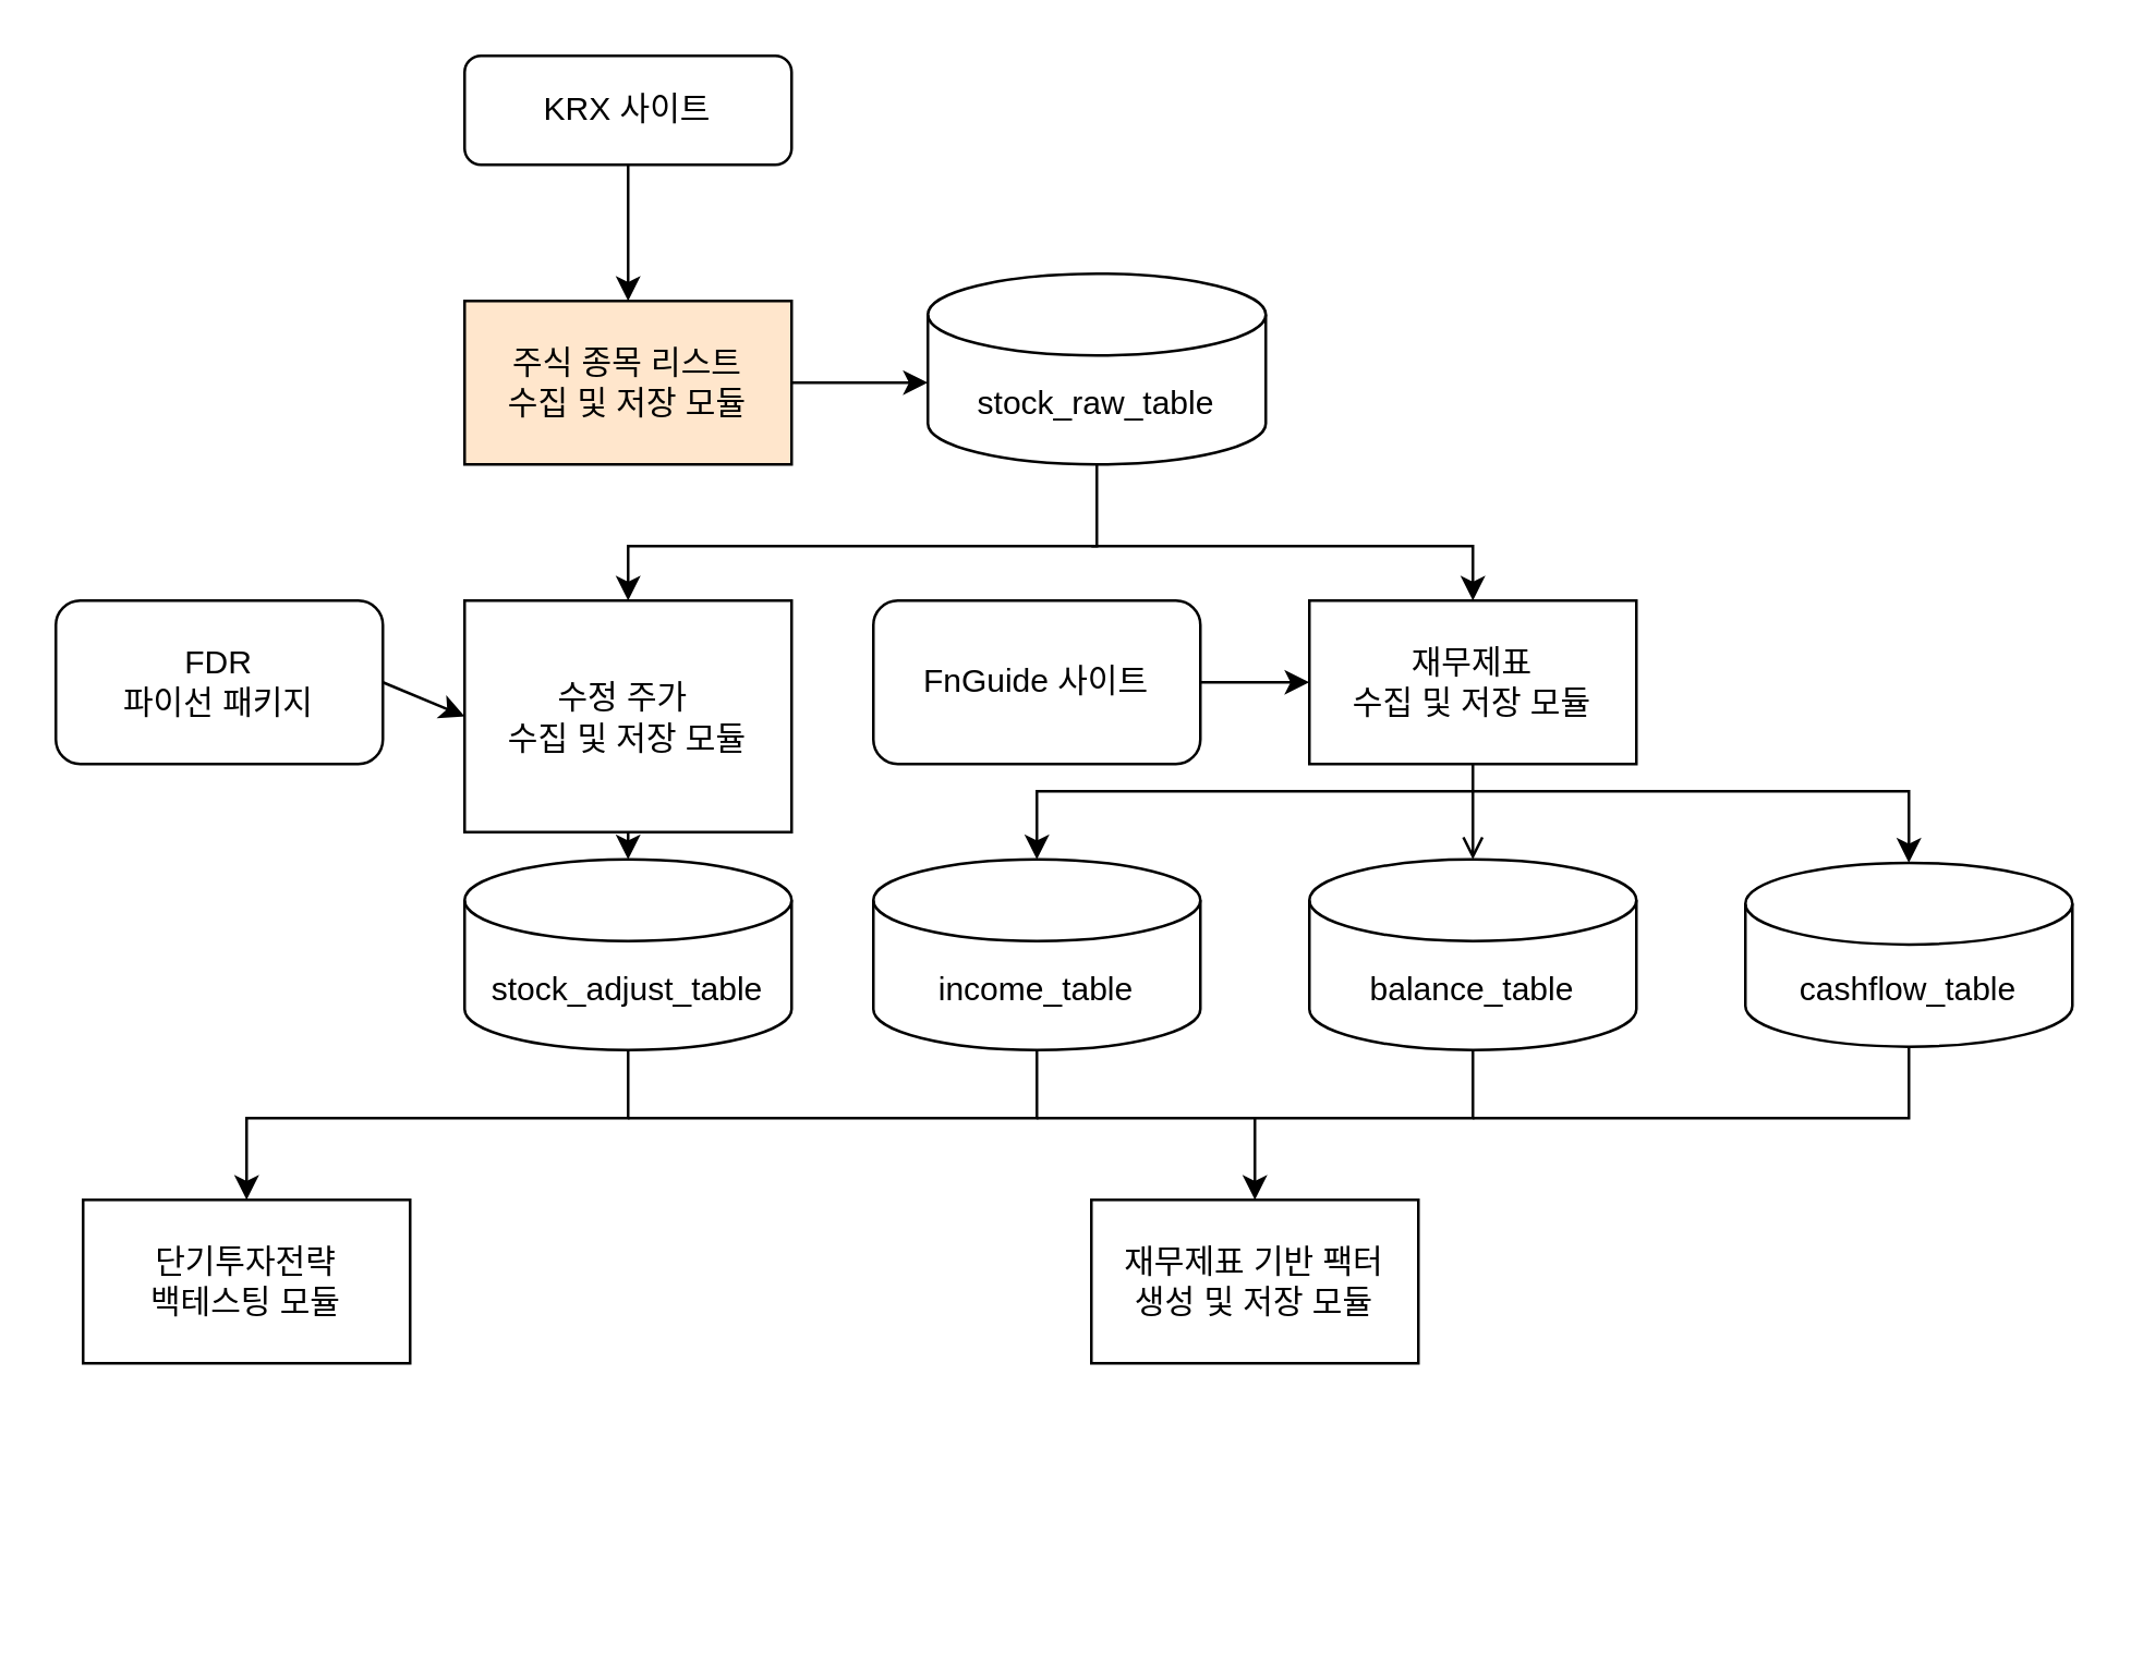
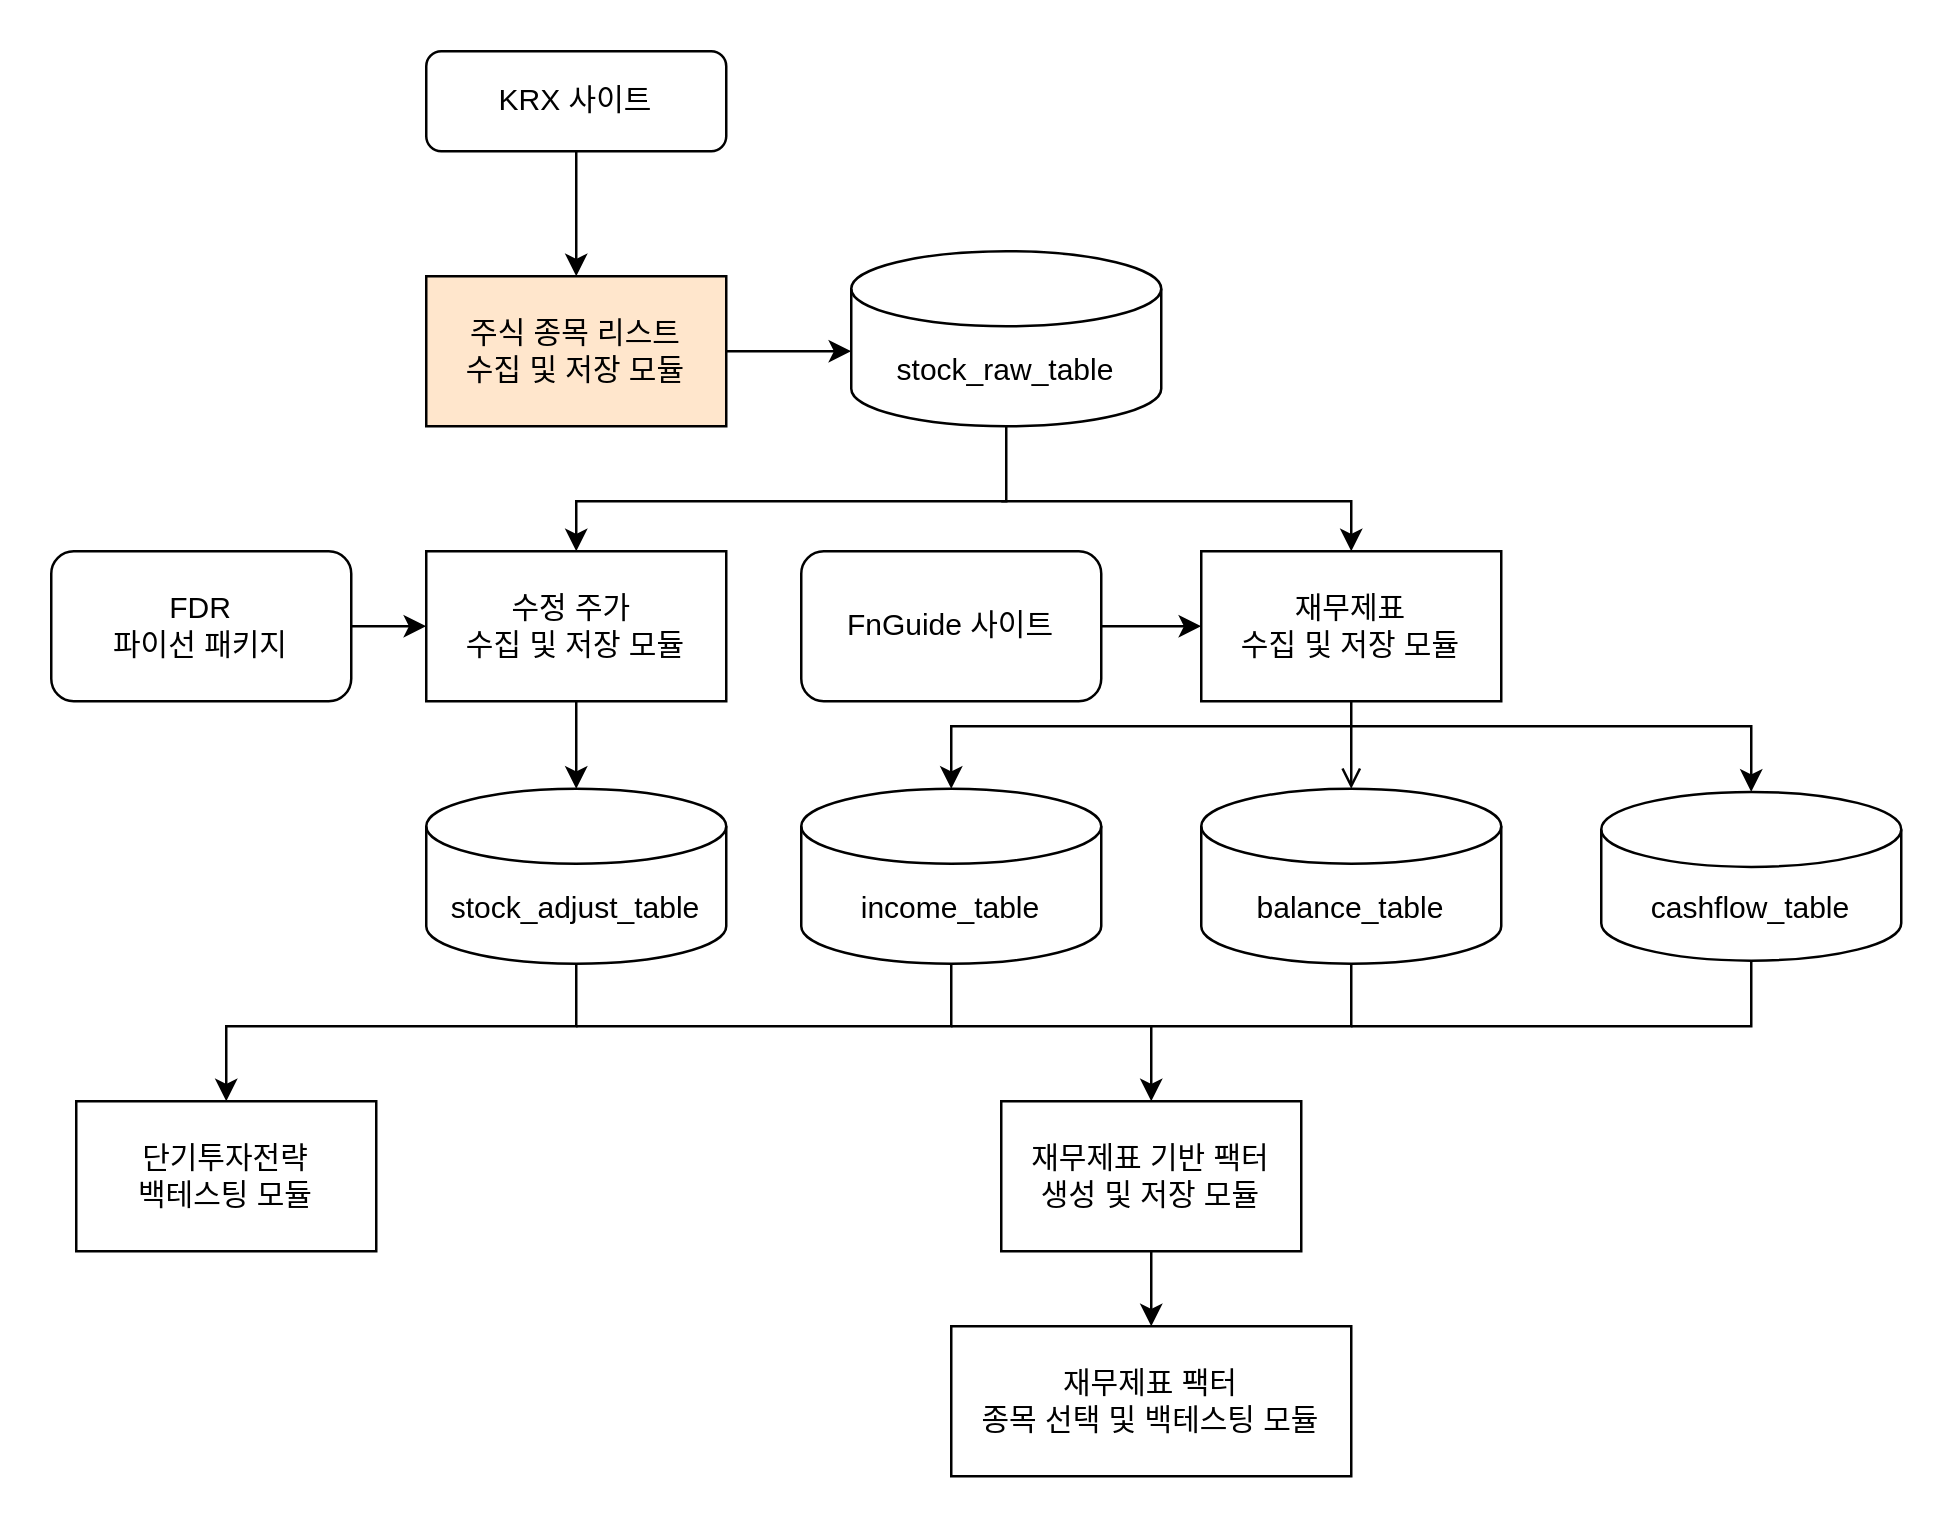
  <mxCell id="0" />
  <mxCell id="1" parent="0" />
  <mxCell id="2" value="KRX 사이트" style="rounded=1;whiteSpace=wrap;html=1;fontSize=12;glass=0;strokeWidth=1;shadow=0;" parent="1" vertex="1"><mxGeometry x="170" y="20" width="120" height="40" as="geometry" /></mxCell>
  <mxCell id="3" value="주식 종목 리스트&lt;br&gt;수집 및 저장 모듈" style="rounded=0;whiteSpace=wrap;html=1;fillColor=#ffe6cc;" vertex="1" parent="1"><mxGeometry x="170" y="110" width="120" height="60" as="geometry" /></mxCell>
  <mxCell id="4" value="" style="endArrow=classic;html=1;rounded=0;exitX=1;exitY=0.5;exitDx=0;exitDy=0;entryX=0;entryY=0.5;entryDx=0;entryDy=0;" edge="1" parent="1" source="3"><mxGeometry width="50" height="50" relative="1" as="geometry"><mxPoint x="290" y="280" as="sourcePoint" /><mxPoint x="340" y="140" as="targetPoint" /></mxGeometry></mxCell>
  <mxCell id="5" value="stock_raw_table" style="shape=cylinder3;whiteSpace=wrap;html=1;boundedLbl=1;backgroundOutline=1;size=15;" vertex="1" parent="1"><mxGeometry x="340" y="100" width="124" height="70" as="geometry" /></mxCell>
  <mxCell id="6" value="" style="endArrow=classic;html=1;rounded=0;exitX=0.5;exitY=1;exitDx=0;exitDy=0;entryX=0.5;entryY=0;entryDx=0;entryDy=0;" edge="1" parent="1" source="2" target="3"><mxGeometry width="50" height="50" relative="1" as="geometry"><mxPoint x="290" y="280" as="sourcePoint" /><mxPoint x="340" y="230" as="targetPoint" /></mxGeometry></mxCell>
  <mxCell id="7" value="" style="endArrow=classic;html=1;rounded=0;exitX=0.5;exitY=1;exitDx=0;exitDy=0;exitPerimeter=0;entryX=0.5;entryY=0;entryDx=0;entryDy=0;" edge="1" parent="1" source="5" target="8"><mxGeometry width="50" height="50" relative="1" as="geometry"><mxPoint x="290" y="280" as="sourcePoint" /><mxPoint x="220" y="220" as="targetPoint" /><Array as="points"><mxPoint x="402" y="200" /><mxPoint x="230" y="200" /></Array></mxGeometry></mxCell>
- <mxCell id="8" value="수정 주가&amp;nbsp;&lt;br&gt;수집 및 저장 모듈" style="rounded=0;whiteSpace=wrap;html=1;" vertex="1" parent="1"><mxGeometry x="170" y="220" width="120" height="85" as="geometry" /></mxCell>
+ <mxCell id="8" value="수정 주가&amp;nbsp;&lt;br&gt;수집 및 저장 모듈" style="rounded=0;whiteSpace=wrap;html=1;" vertex="1" parent="1"><mxGeometry x="170" y="220" width="120" height="60" as="geometry" /></mxCell>
  <mxCell id="9" value="" style="endArrow=classic;html=1;rounded=0;entryX=0.5;entryY=0;entryDx=0;entryDy=0;" edge="1" parent="1" target="10"><mxGeometry width="50" height="50" relative="1" as="geometry"><mxPoint x="400" y="200" as="sourcePoint" /><mxPoint x="530" y="220" as="targetPoint" /><Array as="points"><mxPoint x="540" y="200" /></Array></mxGeometry></mxCell>
  <mxCell id="10" value="재무제표&lt;br&gt;수집 및 저장 모듈" style="rounded=0;whiteSpace=wrap;html=1;" vertex="1" parent="1"><mxGeometry x="480" y="220" width="120" height="60" as="geometry" /></mxCell>
  <mxCell id="11" value="FDR&lt;br&gt;파이선 패키지" style="rounded=1;whiteSpace=wrap;html=1;" vertex="1" parent="1"><mxGeometry x="20" y="220" width="120" height="60" as="geometry" /></mxCell>
  <mxCell id="12" value="" style="endArrow=classic;html=1;rounded=0;exitX=1;exitY=0.5;exitDx=0;exitDy=0;entryX=0;entryY=0.5;entryDx=0;entryDy=0;" edge="1" parent="1" source="11" target="8"><mxGeometry width="50" height="50" relative="1" as="geometry"><mxPoint x="170" y="260" as="sourcePoint" /><mxPoint x="220" y="210" as="targetPoint" /></mxGeometry></mxCell>
  <mxCell id="13" value="stock_adjust_table" style="shape=cylinder3;whiteSpace=wrap;html=1;boundedLbl=1;backgroundOutline=1;size=15;" vertex="1" parent="1"><mxGeometry x="170" y="315" width="120" height="70" as="geometry" /></mxCell>
  <mxCell id="14" value="cashflow_table" style="shape=cylinder3;whiteSpace=wrap;html=1;boundedLbl=1;backgroundOutline=1;size=15;" vertex="1" parent="1"><mxGeometry x="640" y="316.25" width="120" height="67.5" as="geometry" /></mxCell>
  <mxCell id="15" value="balance_table" style="shape=cylinder3;whiteSpace=wrap;html=1;boundedLbl=1;backgroundOutline=1;size=15;" vertex="1" parent="1"><mxGeometry x="480" y="315" width="120" height="70" as="geometry" /></mxCell>
  <mxCell id="16" value="income_table" style="shape=cylinder3;whiteSpace=wrap;html=1;boundedLbl=1;backgroundOutline=1;size=15;" vertex="1" parent="1"><mxGeometry x="320" y="315" width="120" height="70" as="geometry" /></mxCell>
  <mxCell id="17" value="" style="endArrow=classic;html=1;rounded=0;exitX=0.5;exitY=1;exitDx=0;exitDy=0;entryX=0.5;entryY=0;entryDx=0;entryDy=0;entryPerimeter=0;" edge="1" parent="1" source="8" target="13"><mxGeometry width="50" height="50" relative="1" as="geometry"><mxPoint x="290" y="260" as="sourcePoint" /><mxPoint x="340" y="210" as="targetPoint" /></mxGeometry></mxCell>
  <mxCell id="18" value="FnGuide 사이트" style="rounded=1;whiteSpace=wrap;html=1;" vertex="1" parent="1"><mxGeometry x="320" y="220" width="120" height="60" as="geometry" /></mxCell>
  <mxCell id="19" value="" style="endArrow=classic;html=1;rounded=0;exitX=1;exitY=0.5;exitDx=0;exitDy=0;entryX=0;entryY=0.5;entryDx=0;entryDy=0;" edge="1" parent="1" source="18" target="10"><mxGeometry width="50" height="50" relative="1" as="geometry"><mxPoint x="290" y="260" as="sourcePoint" /><mxPoint x="340" y="210" as="targetPoint" /></mxGeometry></mxCell>
  <mxCell id="20" value="" style="endArrow=open;html=1;rounded=0;exitX=0.5;exitY=1;exitDx=0;exitDy=0;entryX=0.5;entryY=0;entryDx=0;entryDy=0;entryPerimeter=0;" edge="1" parent="1" source="10" target="15"><mxGeometry width="50" height="50" relative="1" as="geometry"><mxPoint x="420" y="360" as="sourcePoint" /><mxPoint x="470" y="310" as="targetPoint" /></mxGeometry></mxCell>
  <mxCell id="21" value="" style="endArrow=classic;html=1;rounded=0;entryX=0.5;entryY=0;entryDx=0;entryDy=0;entryPerimeter=0;" edge="1" parent="1" target="16"><mxGeometry width="50" height="50" relative="1" as="geometry"><mxPoint x="540" y="290" as="sourcePoint" /><mxPoint x="470" y="310" as="targetPoint" /><Array as="points"><mxPoint x="380" y="290" /></Array></mxGeometry></mxCell>
  <mxCell id="22" value="" style="endArrow=classic;html=1;rounded=0;entryX=0.5;entryY=0;entryDx=0;entryDy=0;entryPerimeter=0;" edge="1" parent="1" target="14"><mxGeometry width="50" height="50" relative="1" as="geometry"><mxPoint x="540" y="290" as="sourcePoint" /><mxPoint x="720" y="310" as="targetPoint" /><Array as="points"><mxPoint x="700" y="290" /></Array></mxGeometry></mxCell>
  <mxCell id="23" value="" style="endArrow=classic;html=1;rounded=0;exitX=0.5;exitY=1;exitDx=0;exitDy=0;exitPerimeter=0;entryX=0.5;entryY=0;entryDx=0;entryDy=0;" edge="1" parent="1" source="13" target="24"><mxGeometry width="50" height="50" relative="1" as="geometry"><mxPoint x="260" y="360" as="sourcePoint" /><mxPoint x="90" y="440" as="targetPoint" /><Array as="points"><mxPoint x="230" y="410" /><mxPoint x="90" y="410" /></Array></mxGeometry></mxCell>
  <mxCell id="24" value="단기투자전략&lt;br&gt;백테스팅 모듈" style="rounded=0;whiteSpace=wrap;html=1;" vertex="1" parent="1"><mxGeometry x="30" y="440" width="120" height="60" as="geometry" /></mxCell>
  <mxCell id="25" value="" style="endArrow=none;html=1;rounded=0;exitX=0.5;exitY=1;exitDx=0;exitDy=0;exitPerimeter=0;" edge="1" parent="1" source="16"><mxGeometry width="50" height="50" relative="1" as="geometry"><mxPoint x="390" y="350" as="sourcePoint" /><mxPoint x="230" y="410" as="targetPoint" /><Array as="points"><mxPoint x="380" y="410" /></Array></mxGeometry></mxCell>
  <mxCell id="26" value="" style="endArrow=none;html=1;rounded=0;entryX=0.5;entryY=1;entryDx=0;entryDy=0;entryPerimeter=0;" edge="1" parent="1" target="15"><mxGeometry width="50" height="50" relative="1" as="geometry"><mxPoint x="380" y="410" as="sourcePoint" /><mxPoint x="440" y="300" as="targetPoint" /><Array as="points"><mxPoint x="540" y="410" /></Array></mxGeometry></mxCell>
  <mxCell id="27" value="" style="endArrow=none;html=1;rounded=0;entryX=0.5;entryY=1;entryDx=0;entryDy=0;entryPerimeter=0;" edge="1" parent="1" target="14"><mxGeometry width="50" height="50" relative="1" as="geometry"><mxPoint x="540" y="410" as="sourcePoint" /><mxPoint x="690" y="300" as="targetPoint" /><Array as="points"><mxPoint x="700" y="410" /></Array></mxGeometry></mxCell>
  <mxCell id="28" value="재무제표 기반 팩터&lt;br&gt;생성 및 저장 모듈" style="rounded=0;whiteSpace=wrap;html=1;" vertex="1" parent="1"><mxGeometry x="400" y="440" width="120" height="60" as="geometry" /></mxCell>
  <mxCell id="29" value="" style="endArrow=classic;html=1;rounded=0;entryX=0.5;entryY=0;entryDx=0;entryDy=0;" edge="1" parent="1" target="28"><mxGeometry width="50" height="50" relative="1" as="geometry"><mxPoint x="460" y="410" as="sourcePoint" /><mxPoint x="330" y="290" as="targetPoint" /></mxGeometry></mxCell>
+ <mxCell id="30" value="" style="endArrow=classic;html=1;rounded=0;exitX=0.5;exitY=1;exitDx=0;exitDy=0;" edge="1" parent="1" source="28" target="31"><mxGeometry width="50" height="50" relative="1" as="geometry"><mxPoint x="280" y="340" as="sourcePoint" /><mxPoint x="460" y="540" as="targetPoint" /></mxGeometry></mxCell>
+ <mxCell id="31" value="재무제표 팩터&lt;br&gt;종목 선택 및 백테스팅 모듈" style="rounded=0;whiteSpace=wrap;html=1;" vertex="1" parent="1"><mxGeometry x="380" y="530" width="160" height="60" as="geometry" /></mxCell>
